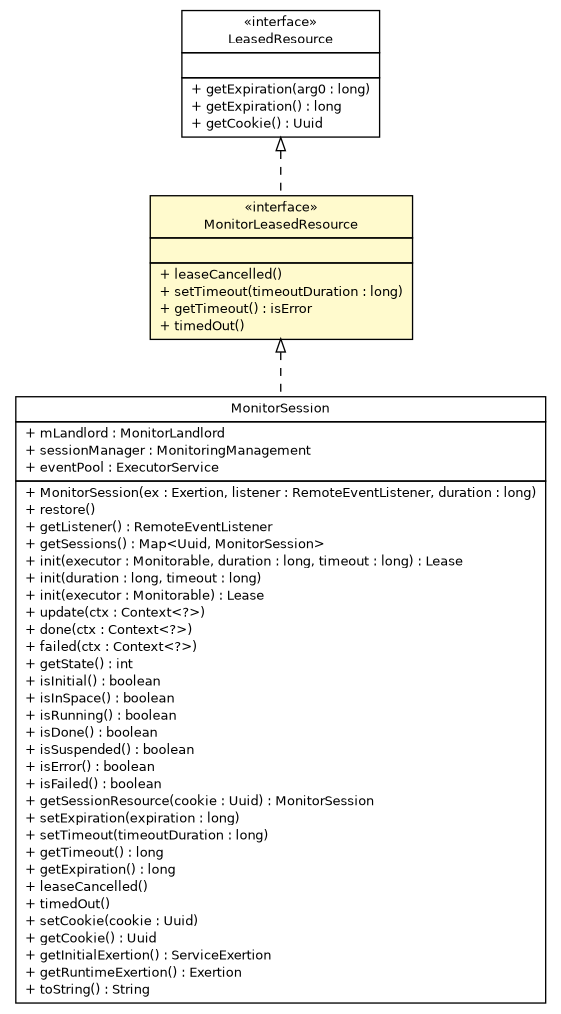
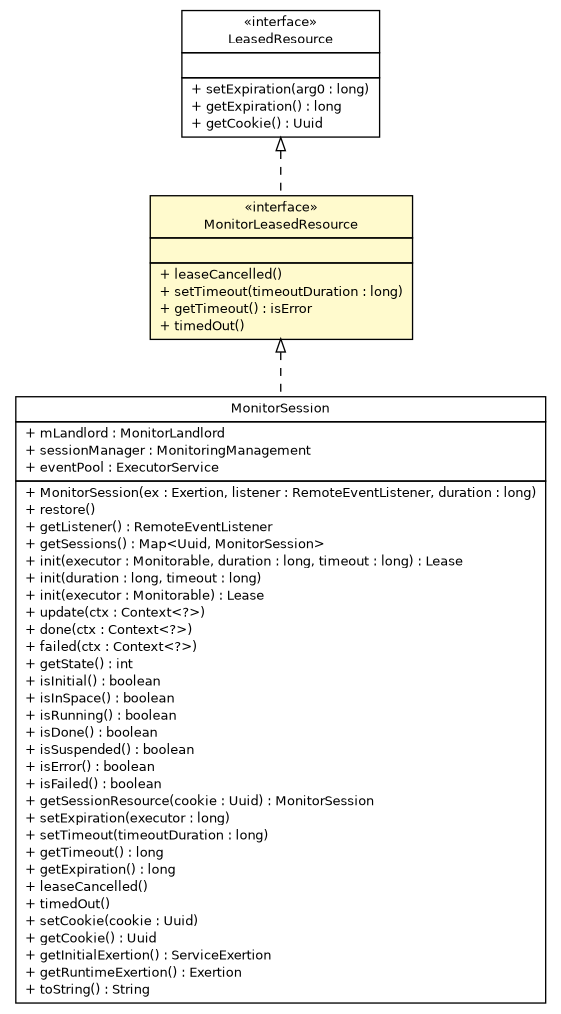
  digraph {
    nodesep=0.25
    ranksep=0.5
    node [fontcolor=black fontname=Helvetica fontsize=10.0 shape=plaintext]
    edge [arrowtail=empty dir=back fontname=Helvetica fontsize=10 headport=p labelfontname=Helvetica labelfontsize=10 style=dashed tailport=p]
-   n1 [label=<<table title="sorcer.core.provider.exertmonitor.MonitorSession" border="0" cellborder="1" cellspacing="0" cellpadding="2" port="p" href="../MonitorSession.html"> 		<tr><td><table border="0" cellspacing="0" cellpadding="1"> <tr><td align="center" balign="center"> MonitorSession </td></tr> 		</table></td></tr> 		<tr><td><table border="0" cellspacing="0" cellpadding="1"> <tr><td align="left" balign="left"> + mLandlord : MonitorLandlord </td></tr> <tr><td align="left" balign="left"> + sessionManager : MonitoringManagement </td></tr> <tr><td align="left" balign="left"> + eventPool : ExecutorService </td></tr> 		</table></td></tr> 		<tr><td><table border="0" cellspacing="0" cellpadding="1"> <tr><td align="left" balign="left"> + MonitorSession(ex : Exertion, listener : RemoteEventListener, duration : long) </td></tr> <tr><td align="left" balign="left"> + restore() </td></tr> <tr><td align="left" balign="left"> + getListener() : RemoteEventListener </td></tr> <tr><td align="left" balign="left"> + getSessions() : Map&lt;Uuid, MonitorSession&gt; </td></tr> <tr><td align="left" balign="left"> + init(executor : Monitorable, duration : long, timeout : long) : Lease </td></tr> <tr><td align="left" balign="left"> + init(duration : long, timeout : long) </td></tr> <tr><td align="left" balign="left"> + init(executor : Monitorable) : Lease </td></tr> <tr><td align="left" balign="left"> + update(ctx : Context&lt;?&gt;) </td></tr> <tr><td align="left" balign="left"> + done(ctx : Context&lt;?&gt;) </td></tr> <tr><td align="left" balign="left"> + failed(ctx : Context&lt;?&gt;) </td></tr> <tr><td align="left" balign="left"> + getState() : int </td></tr> <tr><td align="left" balign="left"> + isInitial() : boolean </td></tr> <tr><td align="left" balign="left"> + isInSpace() : boolean </td></tr> <tr><td align="left" balign="left"> + isRunning() : boolean </td></tr> <tr><td align="left" balign="left"> + isDone() : boolean </td></tr> <tr><td align="left" balign="left"> + isSuspended() : boolean </td></tr> <tr><td align="left" balign="left"> + isError() : boolean </td></tr> <tr><td align="left" balign="left"> + isFailed() : boolean </td></tr> <tr><td align="left" balign="left"> + getSessionResource(cookie : Uuid) : MonitorSession </td></tr> <tr><td align="left" balign="left"> + setExpiration(expiration : long) </td></tr> <tr><td align="left" balign="left"> + setTimeout(timeoutDuration : long) </td></tr> <tr><td align="left" balign="left"> + getTimeout() : long </td></tr> <tr><td align="left" balign="left"> + getExpiration() : long </td></tr> <tr><td align="left" balign="left"> + leaseCancelled() </td></tr> <tr><td align="left" balign="left"> + timedOut() </td></tr> <tr><td align="left" balign="left"> + setCookie(cookie : Uuid) </td></tr> <tr><td align="left" balign="left"> + getCookie() : Uuid </td></tr> <tr><td align="left" balign="left"> + getInitialExertion() : ServiceExertion </td></tr> <tr><td align="left" balign="left"> + getRuntimeExertion() : Exertion </td></tr> <tr><td align="left" balign="left"> + toString() : String </td></tr> 		</table></td></tr> 		</table>>]
+   n1 [label=<<table title="sorcer.core.provider.exertmonitor.MonitorSession" border="0" cellborder="1" cellspacing="0" cellpadding="2" port="p" href="../MonitorSession.html"> 		<tr><td><table border="0" cellspacing="0" cellpadding="1"> <tr><td align="center" balign="center"> MonitorSession </td></tr> 		</table></td></tr> 		<tr><td><table border="0" cellspacing="0" cellpadding="1"> <tr><td align="left" balign="left"> + mLandlord : MonitorLandlord </td></tr> <tr><td align="left" balign="left"> + sessionManager : MonitoringManagement </td></tr> <tr><td align="left" balign="left"> + eventPool : ExecutorService </td></tr> 		</table></td></tr> 		<tr><td><table border="0" cellspacing="0" cellpadding="1"> <tr><td align="left" balign="left"> + MonitorSession(ex : Exertion, listener : RemoteEventListener, duration : long) </td></tr> <tr><td align="left" balign="left"> + restore() </td></tr> <tr><td align="left" balign="left"> + getListener() : RemoteEventListener </td></tr> <tr><td align="left" balign="left"> + getSessions() : Map&lt;Uuid, MonitorSession&gt; </td></tr> <tr><td align="left" balign="left"> + init(executor : Monitorable, duration : long, timeout : long) : Lease </td></tr> <tr><td align="left" balign="left"> + init(duration : long, timeout : long) </td></tr> <tr><td align="left" balign="left"> + init(executor : Monitorable) : Lease </td></tr> <tr><td align="left" balign="left"> + update(ctx : Context&lt;?&gt;) </td></tr> <tr><td align="left" balign="left"> + done(ctx : Context&lt;?&gt;) </td></tr> <tr><td align="left" balign="left"> + failed(ctx : Context&lt;?&gt;) </td></tr> <tr><td align="left" balign="left"> + getState() : int </td></tr> <tr><td align="left" balign="left"> + isInitial() : boolean </td></tr> <tr><td align="left" balign="left"> + isInSpace() : boolean </td></tr> <tr><td align="left" balign="left"> + isRunning() : boolean </td></tr> <tr><td align="left" balign="left"> + isDone() : boolean </td></tr> <tr><td align="left" balign="left"> + isSuspended() : boolean </td></tr> <tr><td align="left" balign="left"> + isError() : boolean </td></tr> <tr><td align="left" balign="left"> + isFailed() : boolean </td></tr> <tr><td align="left" balign="left"> + getSessionResource(cookie : Uuid) : MonitorSession </td></tr> <tr><td align="left" balign="left"> + setExpiration(executor : long) </td></tr> <tr><td align="left" balign="left"> + setTimeout(timeoutDuration : long) </td></tr> <tr><td align="left" balign="left"> + getTimeout() : long </td></tr> <tr><td align="left" balign="left"> + getExpiration() : long </td></tr> <tr><td align="left" balign="left"> + leaseCancelled() </td></tr> <tr><td align="left" balign="left"> + timedOut() </td></tr> <tr><td align="left" balign="left"> + setCookie(cookie : Uuid) </td></tr> <tr><td align="left" balign="left"> + getCookie() : Uuid </td></tr> <tr><td align="left" balign="left"> + getInitialExertion() : ServiceExertion </td></tr> <tr><td align="left" balign="left"> + getRuntimeExertion() : Exertion </td></tr> <tr><td align="left" balign="left"> + toString() : String </td></tr> 		</table></td></tr> 		</table>>]
    n2 [label=<<table title="sorcer.core.provider.exertmonitor.lease.MonitorLandlord.MonitorLeasedResource" border="0" cellborder="1" cellspacing="0" cellpadding="2" port="p" bgcolor="lemonChiffon" href="./MonitorLandlord.MonitorLeasedResource.html"> 		<tr><td><table border="0" cellspacing="0" cellpadding="1"> <tr><td align="center" balign="center"> &#171;interface&#187; </td></tr> <tr><td align="center" balign="center"> MonitorLeasedResource </td></tr> 		</table></td></tr> 		<tr><td><table border="0" cellspacing="0" cellpadding="1"> <tr><td align="left" balign="left">  </td></tr> 		</table></td></tr> 		<tr><td><table border="0" cellspacing="0" cellpadding="1"> <tr><td align="left" balign="left"> + leaseCancelled() </td></tr> <tr><td align="left" balign="left"> + setTimeout(timeoutDuration : long) </td></tr> <tr><td align="left" balign="left"> + getTimeout() : isError </td></tr> <tr><td align="left" balign="left"> + timedOut() </td></tr> 		</table></td></tr> 		</table>>]
-   n3 [label=<<table title="com.sun.jini.landlord.LeasedResource" border="0" cellborder="1" cellspacing="0" cellpadding="2" port="p" href="https://river.apache.org/doc/api/com/sun/jini/landlord/LeasedResource.html"> 		<tr><td><table border="0" cellspacing="0" cellpadding="1"> <tr><td align="center" balign="center"> &#171;interface&#187; </td></tr> <tr><td align="center" balign="center"> LeasedResource </td></tr> 		</table></td></tr> 		<tr><td><table border="0" cellspacing="0" cellpadding="1"> <tr><td align="left" balign="left">  </td></tr> 		</table></td></tr> 		<tr><td><table border="0" cellspacing="0" cellpadding="1"> <tr><td align="left" balign="left"> + getExpiration(arg0 : long) </td></tr> <tr><td align="left" balign="left"> + getExpiration() : long </td></tr> <tr><td align="left" balign="left"> + getCookie() : Uuid </td></tr> 		</table></td></tr> 		</table>>]
+   n3 [label=<<table title="com.sun.jini.landlord.LeasedResource" border="0" cellborder="1" cellspacing="0" cellpadding="2" port="p" href="https://river.apache.org/doc/api/com/sun/jini/landlord/LeasedResource.html"> 		<tr><td><table border="0" cellspacing="0" cellpadding="1"> <tr><td align="center" balign="center"> &#171;interface&#187; </td></tr> <tr><td align="center" balign="center"> LeasedResource </td></tr> 		</table></td></tr> 		<tr><td><table border="0" cellspacing="0" cellpadding="1"> <tr><td align="left" balign="left">  </td></tr> 		</table></td></tr> 		<tr><td><table border="0" cellspacing="0" cellpadding="1"> <tr><td align="left" balign="left"> + setExpiration(arg0 : long) </td></tr> <tr><td align="left" balign="left"> + getExpiration() : long </td></tr> <tr><td align="left" balign="left"> + getCookie() : Uuid </td></tr> 		</table></td></tr> 		</table>>]
    n2 -> n1
    n3 -> n2
  }
